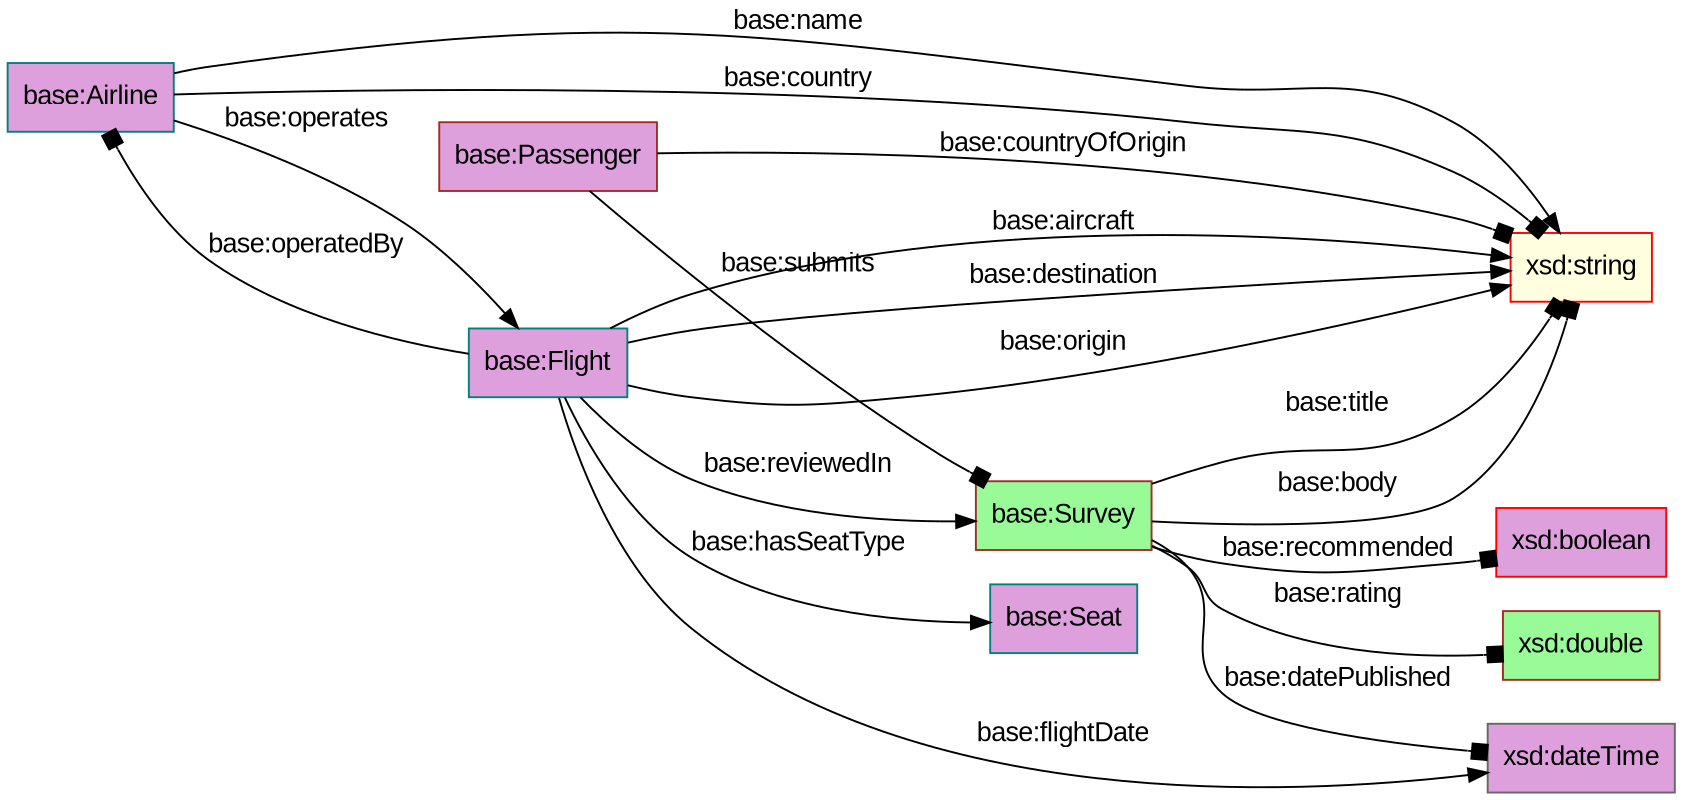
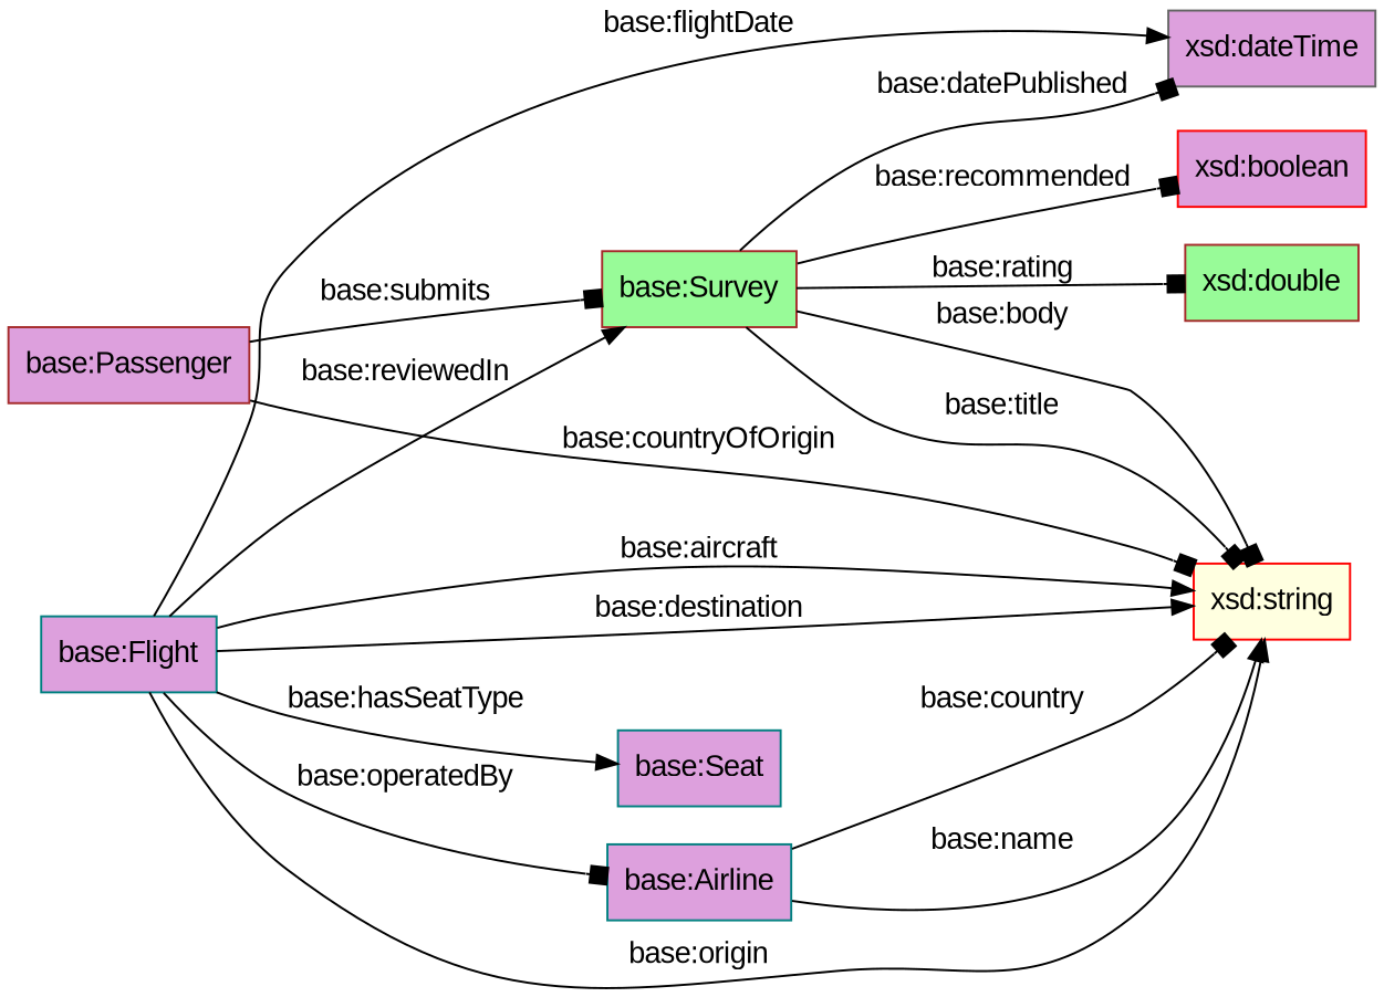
  digraph {
    fontname="Liberation Sans"
    rankdir=LR
    node [color=brown fillcolor=plum fontname="Liberation Sans" shape=rectangle style=filled]
    edge [arrowhead=box fontname="Liberation Sans"]
    "base:Survey" [fillcolor=palegreen]
    "base:Passenger"
    "xsd:string" [color=red fillcolor=lightyellow]
    "xsd:dateTime" [color=gray40]
    "xsd:boolean" [color=red]
    "xsd:double" [fillcolor=palegreen]
    "base:Airline" [color=teal]
    "base:Flight" [color=teal]
    "base:Seat" [color=teal]
    "base:Survey" -> "xsd:string" [label="base:title"]
    "base:Survey" -> "xsd:string" [label="base:body"]
    "base:Survey" -> "xsd:dateTime" [label="base:datePublished"]
    "base:Survey" -> "xsd:boolean" [label="base:recommended"]
    "base:Survey" -> "xsd:double" [label="base:rating"]
    "base:Passenger" -> "base:Survey" [label="base:submits"]
    "base:Passenger" -> "xsd:string" [label="base:countryOfOrigin"]
    "base:Airline" -> "xsd:string" [label="base:country"]
    "base:Airline" -> "xsd:string" [arrowhead=normal label="base:name"]
-   "base:Airline" -> "base:Flight" [arrowhead=normal label="base:operates"]
    "base:Flight" -> "base:Survey" [arrowhead=normal label="base:reviewedIn"]
    "base:Flight" -> "xsd:string" [arrowhead=normal label="base:destination"]
    "base:Flight" -> "xsd:string" [arrowhead=normal label="base:origin"]
    "base:Flight" -> "xsd:string" [arrowhead=normal label="base:aircraft"]
    "base:Flight" -> "xsd:dateTime" [arrowhead=normal label="base:flightDate"]
    "base:Flight" -> "base:Airline" [label="base:operatedBy"]
    "base:Flight" -> "base:Seat" [arrowhead=normal label="base:hasSeatType"]
  }
